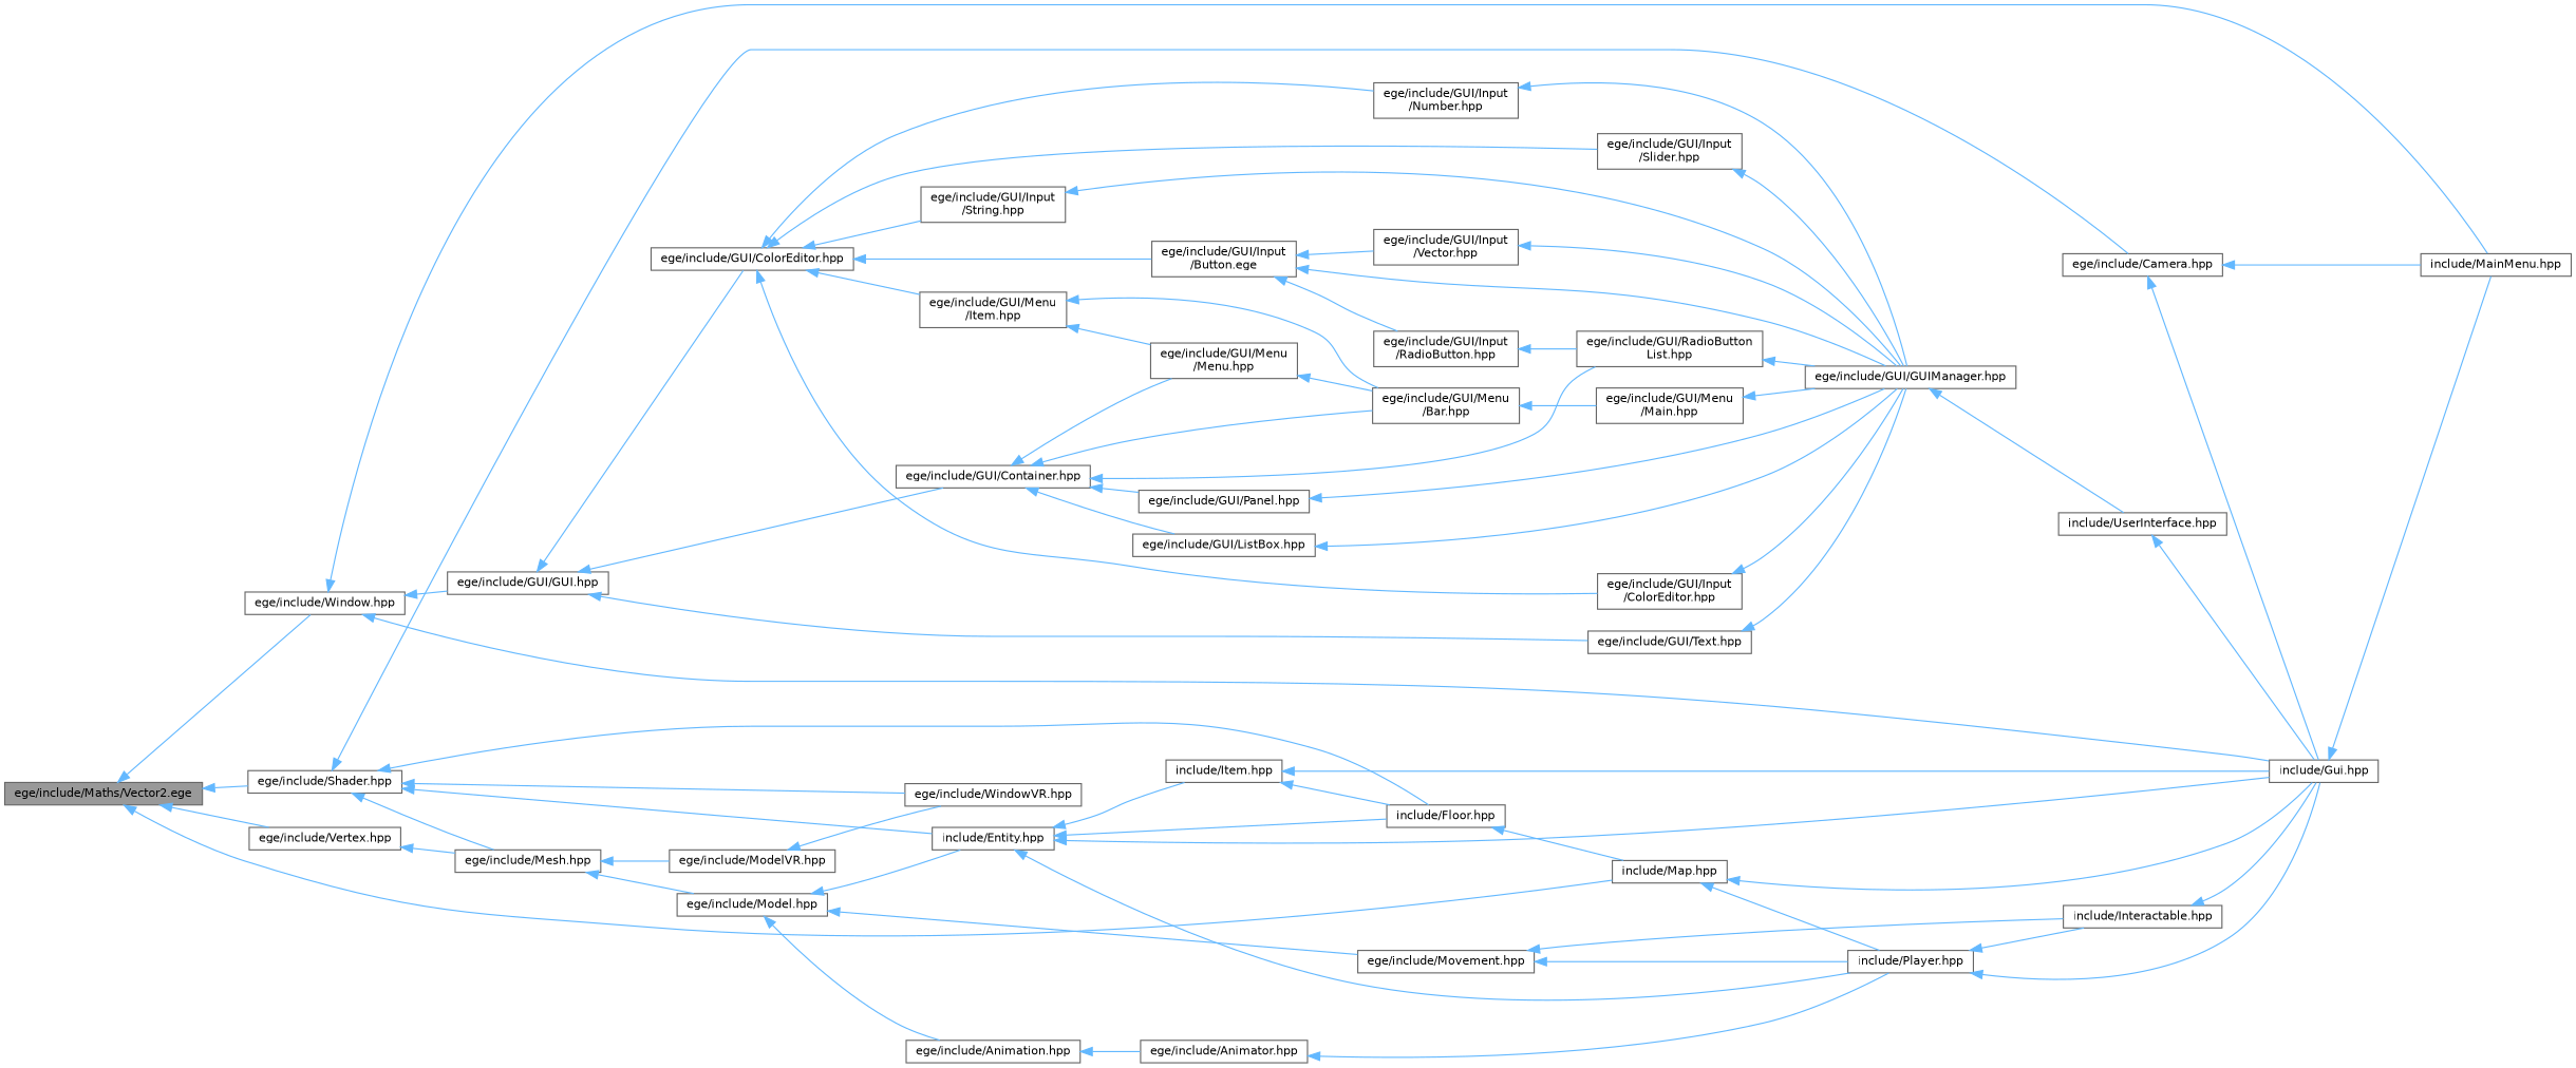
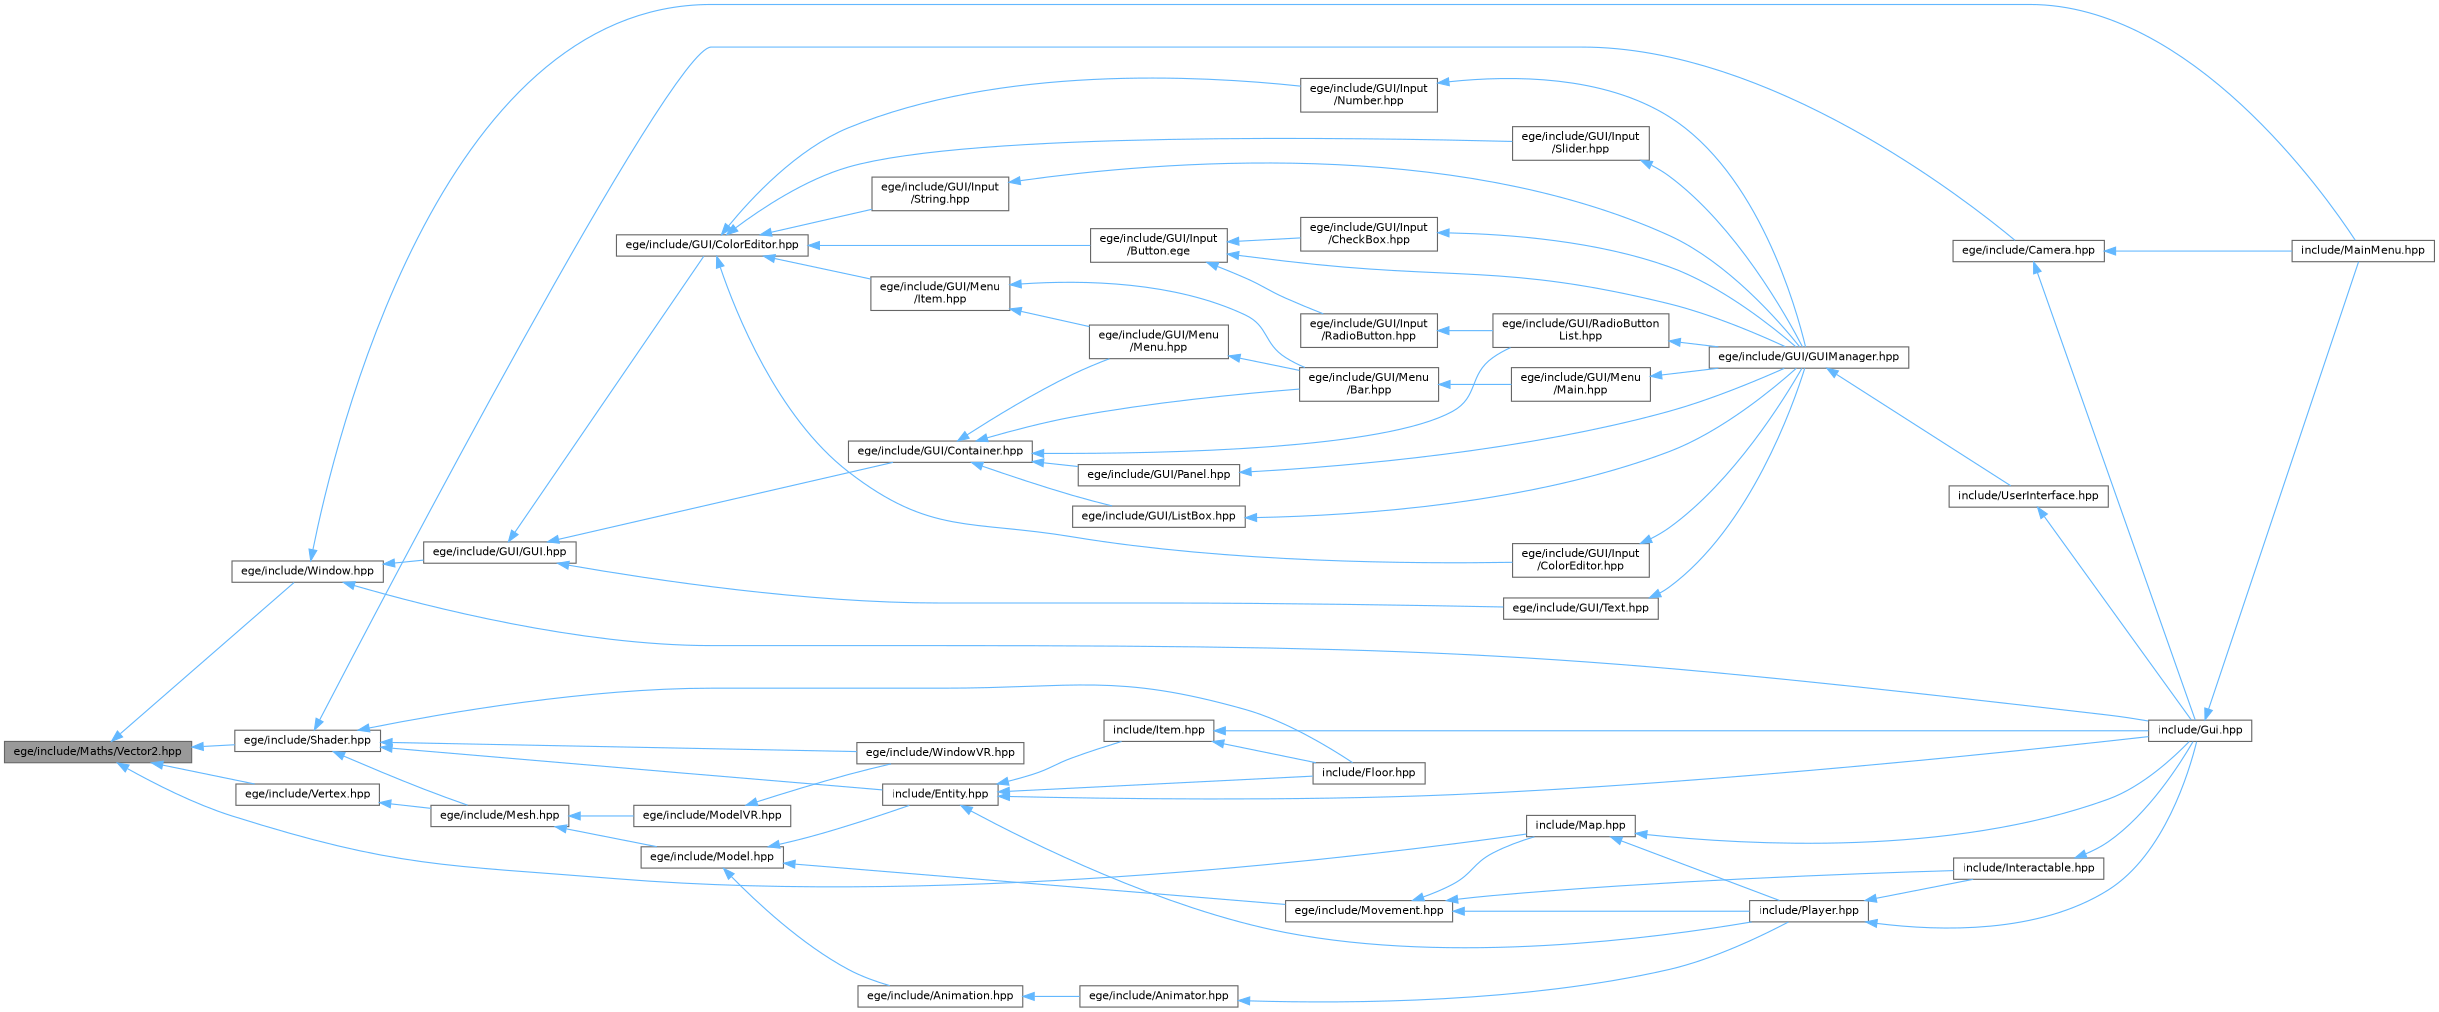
  digraph {
    rankdir=LR
    node [color=grey40 fillcolor=white fontname=Helvetica fontsize=10 shape=box style=filled]
    edge [color=steelblue1 dir=back fontname=Helvetica fontsize=10 labelfontname=Helvetica labelfontsize=10 style=solid]
-   n1 [color=gray40 fillcolor=grey60 fontcolor=black height=0.2 label="ege/include/Maths/Vector2.ege" width=0.4]
+   n1 [color=gray40 fillcolor=grey60 fontcolor=black height=0.2 label="ege/include/Maths/Vector2.hpp" width=0.4]
    n2 [height=0.2 label="ege/include/Shader.hpp" width=0.4]
    n3 [height=0.2 label="include/Map.hpp" width=0.4]
    n4 [height=0.2 label="ege/include/Vertex.hpp" width=0.4]
    n5 [height=0.2 label="ege/include/Window.hpp" width=0.4]
    n6 [height=0.2 label="ege/include/Camera.hpp" width=0.4]
    n7 [height=0.2 label="ege/include/Mesh.hpp" width=0.4]
    n8 [height=0.2 label="include/Entity.hpp" width=0.4]
    n9 [height=0.2 label="include/Floor.hpp" width=0.4]
    n10 [height=0.2 label="ege/include/WindowVR.hpp" width=0.4]
    n11 [height=0.2 label="include/Gui.hpp" width=0.4]
    n12 [height=0.2 label="include/Player.hpp" width=0.4]
    n13 [height=0.2 label="include/MainMenu.hpp" width=0.4]
    n14 [height=0.2 label="ege/include/GUI/GUI.hpp" width=0.4]
    n15 [height=0.2 label="ege/include/Model.hpp" width=0.4]
    n16 [height=0.2 label="ege/include/ModelVR.hpp" width=0.4]
    n17 [height=0.2 label="include/Item.hpp" width=0.4]
    n18 [height=0.2 label="ege/include/Animation.hpp" width=0.4]
    n19 [height=0.2 label="ege/include/Movement.hpp" width=0.4]
    n20 [height=0.2 label="ege/include/Animator.hpp" width=0.4]
    n21 [height=0.2 label="include/Interactable.hpp" width=0.4]
    n22 [height=0.2 label="ege/include/GUI/Container.hpp" width=0.4]
    n23 [height=0.2 label="ege/include/GUI/ColorEditor.hpp" width=0.4]
    n24 [height=0.2 label="ege/include/GUI/Text.hpp" width=0.4]
    n25 [height=0.2 label="ege/include/GUI/ListBox.hpp" width=0.4]
    n26 [height=0.2 label="ege/include/GUI/Menu\l/Bar.hpp" width=0.4]
    n27 [height=0.2 label="ege/include/GUI/Menu\l/Menu.hpp" width=0.4]
    n28 [height=0.2 label="ege/include/GUI/Panel.hpp" width=0.4]
    n29 [height=0.2 label="ege/include/GUI/RadioButton\lList.hpp" width=0.4]
    n30 [height=0.2 label="ege/include/GUI/Input\l/Button.ege" width=0.4]
    n31 [height=0.2 label="ege/include/GUI/Input\l/ColorEditor.hpp" width=0.4]
    n32 [height=0.2 label="ege/include/GUI/Input\l/Number.hpp" width=0.4]
    n33 [height=0.2 label="ege/include/GUI/Input\l/Slider.hpp" width=0.4]
    n34 [height=0.2 label="ege/include/GUI/Input\l/String.hpp" width=0.4]
    n35 [height=0.2 label="ege/include/GUI/Menu\l/Item.hpp" width=0.4]
    n36 [height=0.2 label="ege/include/GUI/GUIManager.hpp" width=0.4]
    n37 [height=0.2 label="ege/include/GUI/Menu\l/Main.hpp" width=0.4]
    n38 [height=0.2 label="include/UserInterface.hpp" width=0.4]
-   n39 [height=0.2 label="ege/include/GUI/Input\l/Vector.hpp" width=0.4]
+   n39 [height=0.2 label="ege/include/GUI/Input\l/CheckBox.hpp" width=0.4]
    n40 [height=0.2 label="ege/include/GUI/Input\l/RadioButton.hpp" width=0.4]
    n1 -> n2
    n1 -> n3
    n1 -> n4
    n1 -> n5
    n2 -> n6
    n2 -> n7
    n2 -> n8
    n2 -> n9
    n2 -> n10
    n3 -> n11
    n3 -> n12
    n4 -> n7
    n5 -> n11
    n5 -> n13
    n5 -> n14
    n6 -> n11
    n6 -> n13
    n7 -> n15
    n7 -> n16
    n8 -> n9
    n8 -> n11
    n8 -> n12
    n8 -> n17
-   n9 -> n3
+   n19 -> n3
    n11 -> n13
    n12 -> n11
    n12 -> n21
    n14 -> n22
    n14 -> n23
    n14 -> n24
    n15 -> n8
    n15 -> n18
    n15 -> n19
    n16 -> n10
    n17 -> n9
    n17 -> n11
    n18 -> n20
    n19 -> n12
    n19 -> n21
    n20 -> n12
    n21 -> n11
    n22 -> n25
    n22 -> n26
    n22 -> n27
    n22 -> n28
    n22 -> n29
    n23 -> n30
    n23 -> n31
    n23 -> n32
    n23 -> n33
    n23 -> n34
    n23 -> n35
    n24 -> n36
    n25 -> n36
    n26 -> n37
    n27 -> n26
    n28 -> n36
    n29 -> n36
    n30 -> n36
    n30 -> n39
    n30 -> n40
    n31 -> n36
    n32 -> n36
    n33 -> n36
    n34 -> n36
    n35 -> n26
    n35 -> n27
    n36 -> n38
    n37 -> n36
    n38 -> n11
    n39 -> n36
    n40 -> n29
  }
